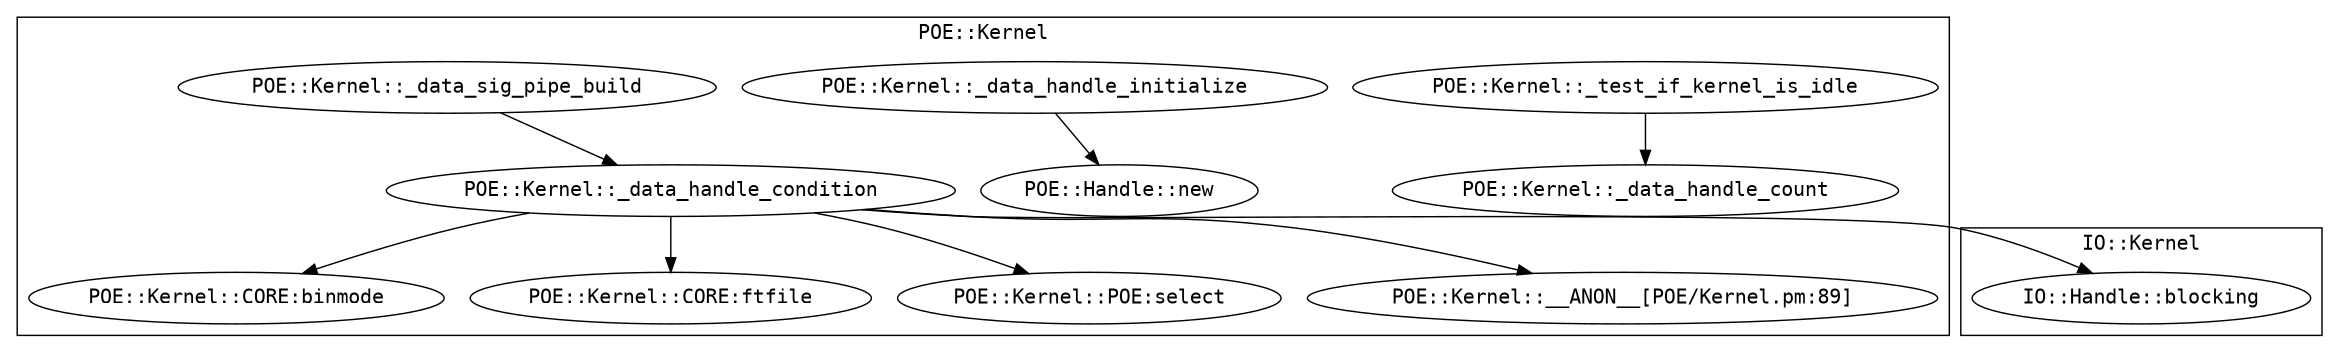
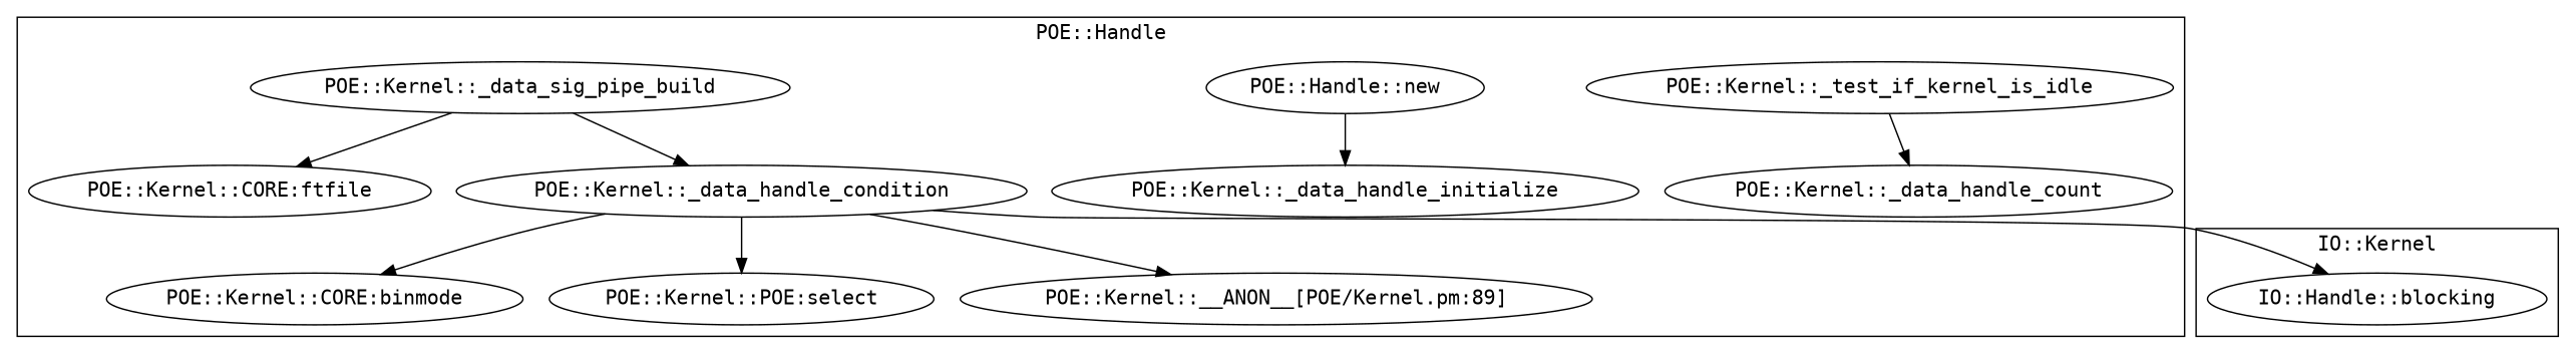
  digraph {
    fontname="DejaVu Sans Mono"
    node [fontname="DejaVu Sans Mono"]
    edge [fontname="DejaVu Sans Mono"]
    "POE::Kernel::CORE:binmode"
    "POE::Kernel::_test_if_kernel_is_idle"
    "POE::Kernel::_data_handle_initialize"
    "POE::Kernel::_data_handle_count"
    "POE::Kernel::CORE:ftfile"
    n6 [label="POE::Handle::new"]
    n7 [label="POE::Kernel::POE:select"]
    "POE::Kernel::_data_handle_condition"
    "POE::Kernel::__ANON__[POE/Kernel.pm:89]"
    "POE::Kernel::_data_sig_pipe_build"
    "IO::Handle::blocking"
    subgraph cluster_1 {
-     label="POE::Kernel"
+     label="POE::Handle"
      "POE::Kernel::CORE:binmode"
      "POE::Kernel::_test_if_kernel_is_idle"
      "POE::Kernel::_data_handle_initialize"
      "POE::Kernel::_data_handle_count"
      "POE::Kernel::CORE:ftfile"
      n6
      n7
      "POE::Kernel::_data_handle_condition"
      "POE::Kernel::__ANON__[POE/Kernel.pm:89]"
      "POE::Kernel::_data_sig_pipe_build"
    }
    subgraph cluster_2 {
      label="IO::Kernel"
      "IO::Handle::blocking"
    }
    "POE::Kernel::_test_if_kernel_is_idle" -> "POE::Kernel::_data_handle_count"
-   "POE::Kernel::_data_handle_initialize" -> n6
+   n6 -> "POE::Kernel::_data_handle_initialize"
    "POE::Kernel::_data_handle_condition" -> "POE::Kernel::CORE:binmode"
-   "POE::Kernel::_data_handle_condition" -> "POE::Kernel::CORE:ftfile"
+   "POE::Kernel::_data_sig_pipe_build" -> "POE::Kernel::CORE:ftfile"
    "POE::Kernel::_data_handle_condition" -> n7
    "POE::Kernel::_data_handle_condition" -> "POE::Kernel::__ANON__[POE/Kernel.pm:89]"
    "POE::Kernel::_data_handle_condition" -> "IO::Handle::blocking"
    "POE::Kernel::_data_sig_pipe_build" -> "POE::Kernel::_data_handle_condition"
  }
